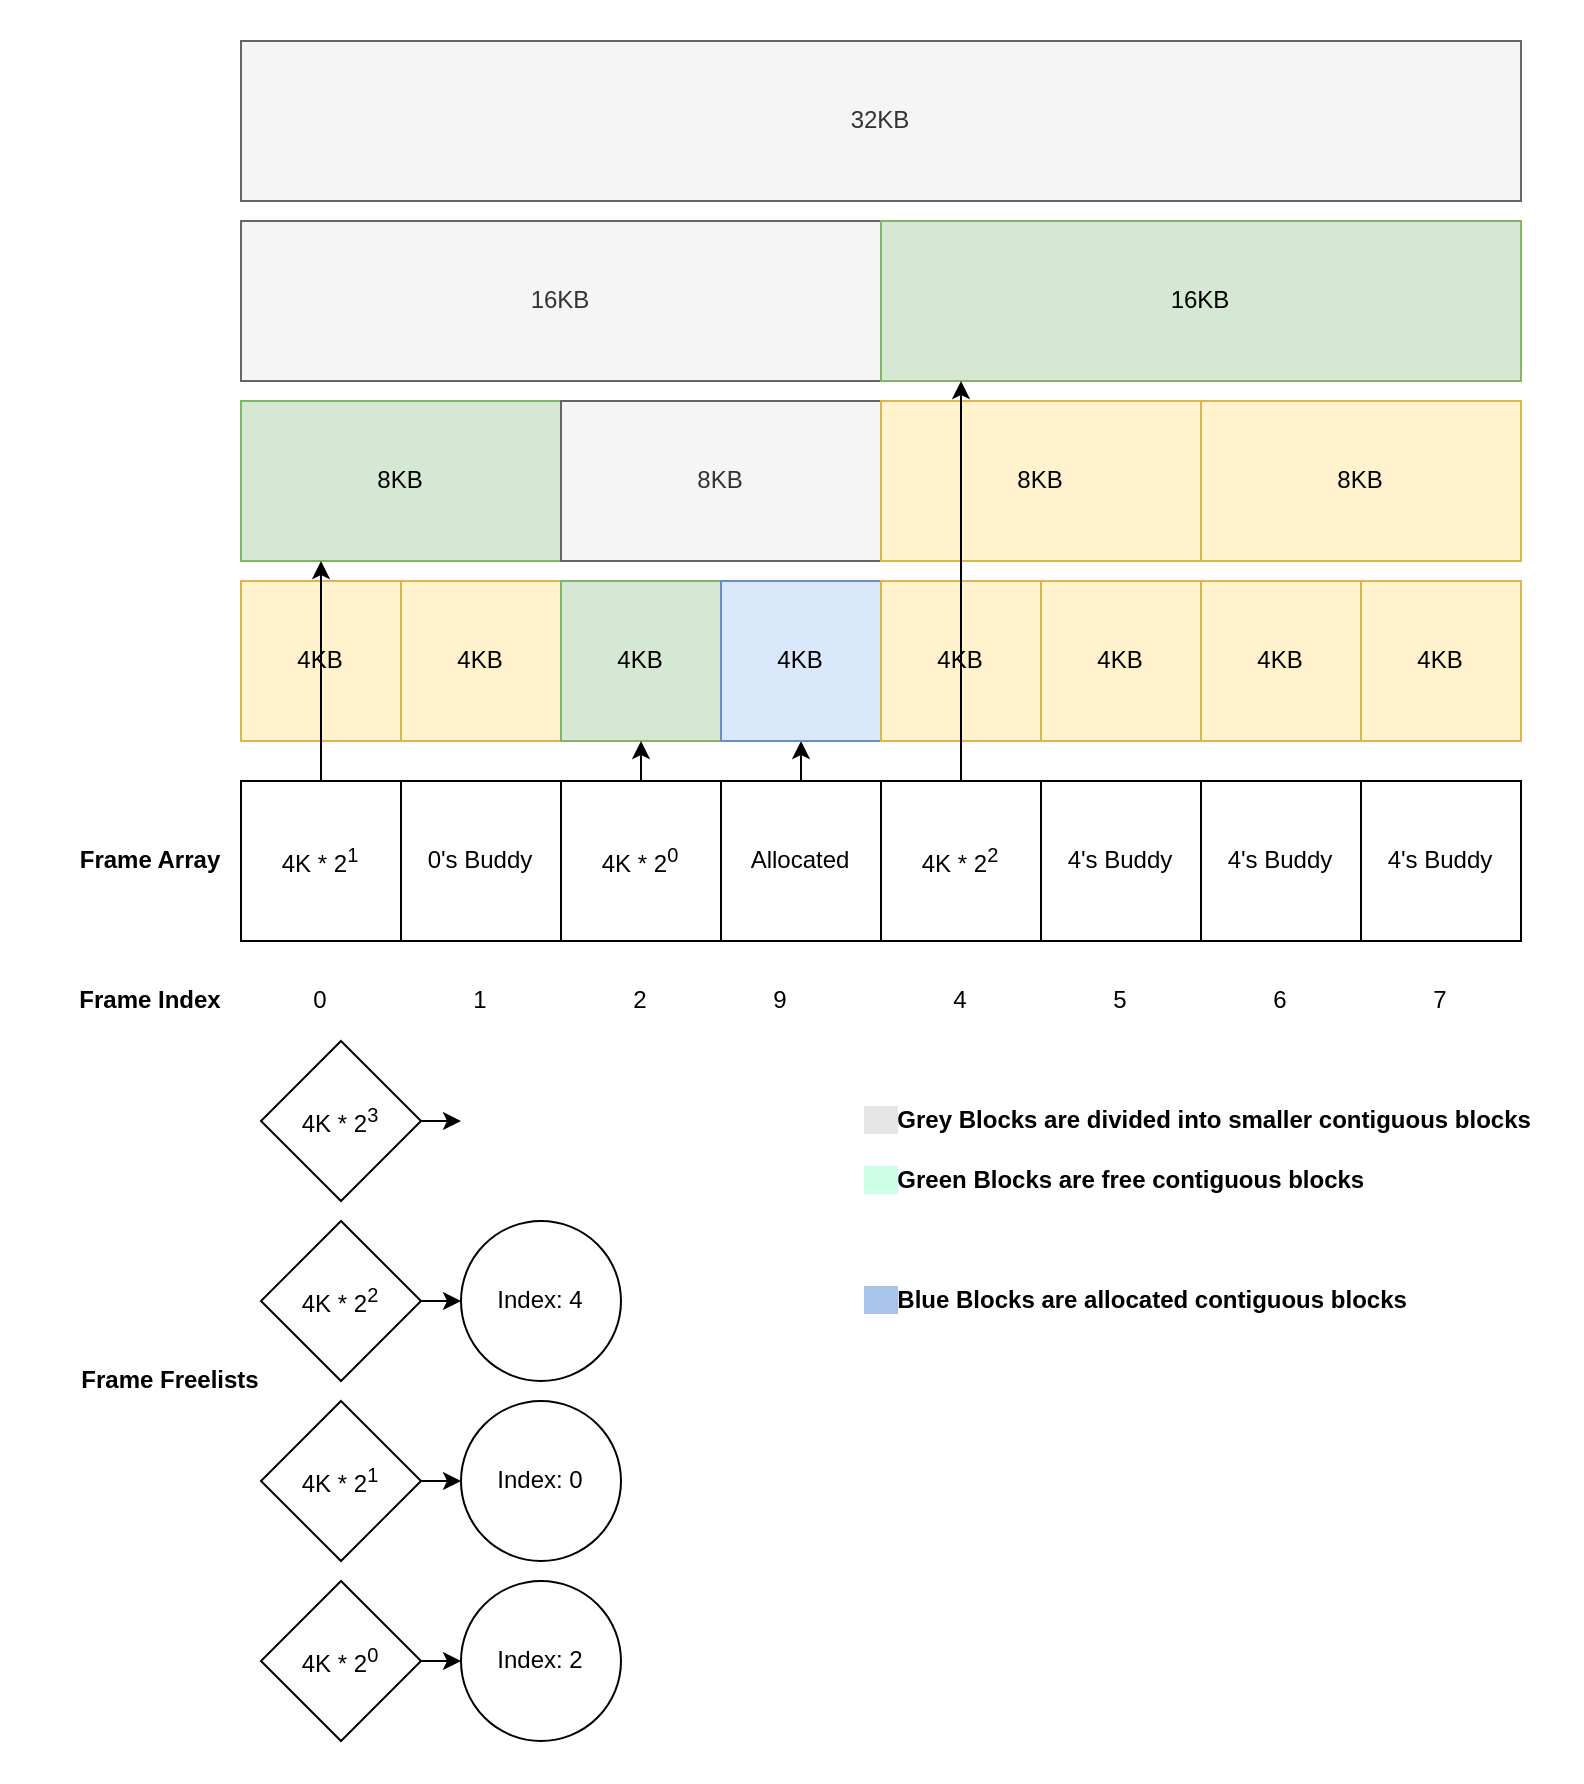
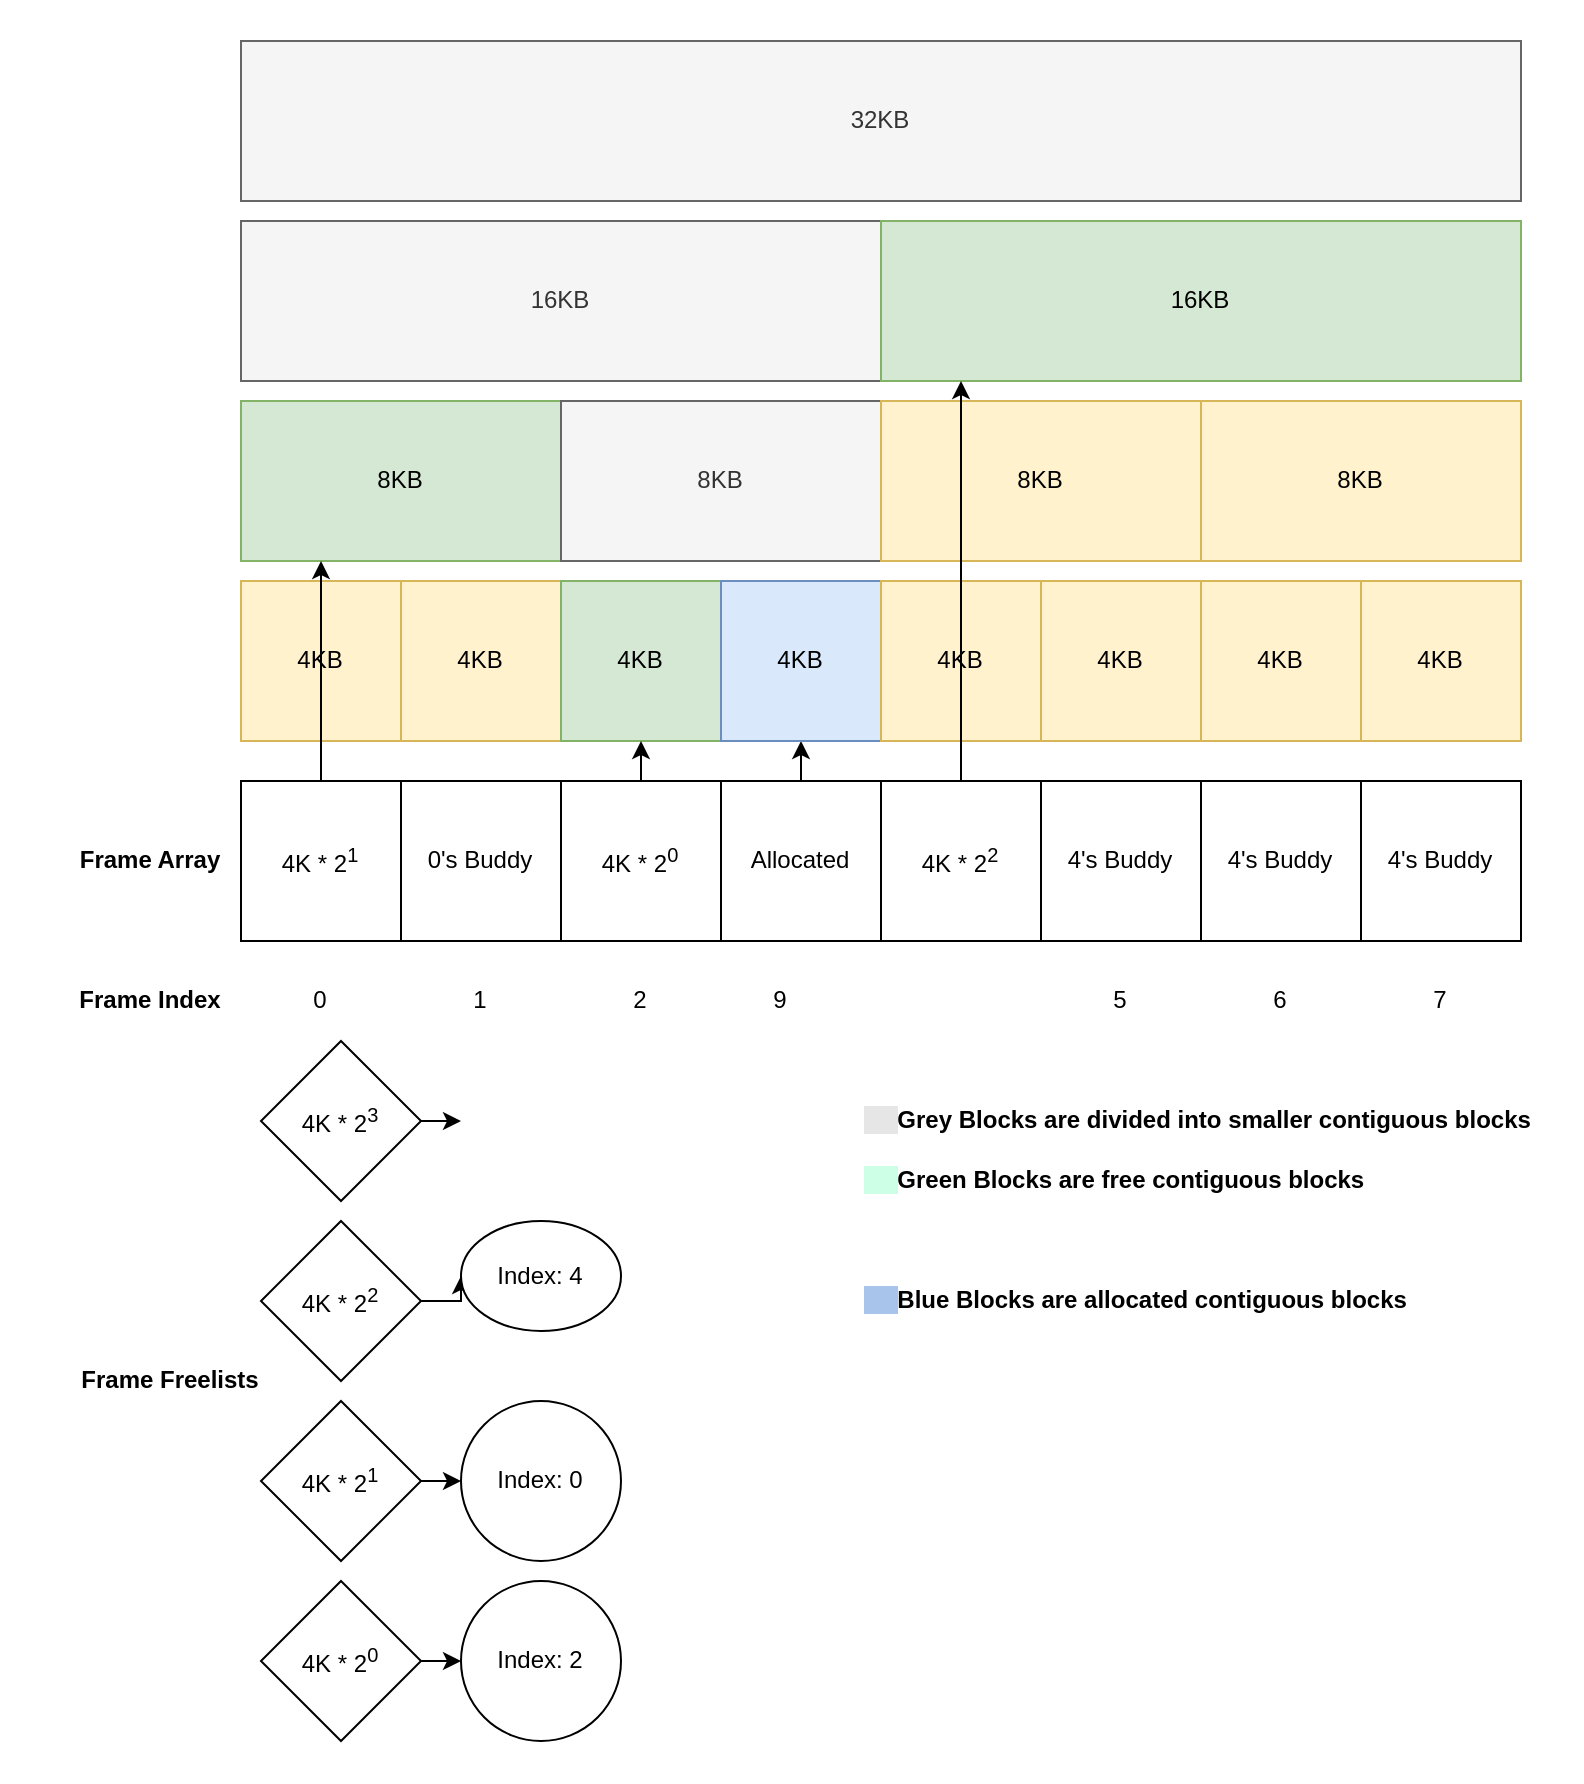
  <mxCell id="0" />
  <mxCell id="1" parent="0" />
  <mxCell id="2" value="4KB" style="whiteSpace=wrap;html=1;aspect=fixed;fillColor=#fff2cc;strokeColor=#d6b656;" parent="1" vertex="1"><mxGeometry x="120" y="290" width="80" height="80" as="geometry" /></mxCell>
  <mxCell id="3" value="4KB" style="whiteSpace=wrap;html=1;aspect=fixed;fillColor=#fff2cc;strokeColor=#d6b656;" parent="1" vertex="1"><mxGeometry x="200" y="290" width="80" height="80" as="geometry" /></mxCell>
  <mxCell id="4" value="4KB" style="whiteSpace=wrap;html=1;aspect=fixed;fillColor=#d5e8d4;strokeColor=#82b366;" parent="1" vertex="1"><mxGeometry x="280" y="290" width="80" height="80" as="geometry" /></mxCell>
  <mxCell id="5" value="8KB" style="rounded=0;whiteSpace=wrap;html=1;fillColor=#d5e8d4;strokeColor=#82b366;" parent="1" vertex="1"><mxGeometry x="120" y="200" width="160" height="80" as="geometry" /></mxCell>
  <mxCell id="6" value="8KB" style="rounded=0;whiteSpace=wrap;html=1;fillColor=#f5f5f5;strokeColor=#666666;fontColor=#333333;" parent="1" vertex="1"><mxGeometry x="280" y="200" width="160" height="80" as="geometry" /></mxCell>
  <mxCell id="7" value="8KB" style="rounded=0;whiteSpace=wrap;html=1;fillColor=#fff2cc;strokeColor=#d6b656;" parent="1" vertex="1"><mxGeometry x="440" y="200" width="160" height="80" as="geometry" /></mxCell>
  <mxCell id="8" value="8KB" style="rounded=0;whiteSpace=wrap;html=1;fillColor=#fff2cc;strokeColor=#d6b656;" parent="1" vertex="1"><mxGeometry x="600" y="200" width="160" height="80" as="geometry" /></mxCell>
  <mxCell id="9" value="16KB" style="rounded=0;whiteSpace=wrap;html=1;fillColor=#f5f5f5;strokeColor=#666666;fontColor=#333333;" parent="1" vertex="1"><mxGeometry x="120" y="110" width="320" height="80" as="geometry" /></mxCell>
  <mxCell id="10" value="16KB" style="rounded=0;whiteSpace=wrap;html=1;fillColor=#d5e8d4;strokeColor=#82b366;" parent="1" vertex="1"><mxGeometry x="440" y="110" width="320" height="80" as="geometry" /></mxCell>
  <mxCell id="11" value="32KB" style="rounded=0;whiteSpace=wrap;html=1;fillColor=#f5f5f5;strokeColor=#666666;fontColor=#333333;" parent="1" vertex="1"><mxGeometry x="120" y="20" width="640" height="80" as="geometry" /></mxCell>
  <mxCell id="12" style="edgeStyle=orthogonalEdgeStyle;rounded=0;orthogonalLoop=1;jettySize=auto;html=1;exitX=0.5;exitY=0;exitDx=0;exitDy=0;entryX=0.25;entryY=1;entryDx=0;entryDy=0;" parent="1" source="13" target="5" edge="1"><mxGeometry relative="1" as="geometry" /></mxCell>
  <mxCell id="13" value="4K * 2&lt;sup&gt;1&lt;/sup&gt;" style="whiteSpace=wrap;html=1;aspect=fixed;" parent="1" vertex="1"><mxGeometry x="120" y="390" width="80" height="80" as="geometry" /></mxCell>
  <mxCell id="14" value="0's Buddy" style="whiteSpace=wrap;html=1;aspect=fixed;" parent="1" vertex="1"><mxGeometry x="200" y="390" width="80" height="80" as="geometry" /></mxCell>
  <mxCell id="15" style="edgeStyle=orthogonalEdgeStyle;rounded=0;orthogonalLoop=1;jettySize=auto;html=1;exitX=0.5;exitY=0;exitDx=0;exitDy=0;entryX=0.5;entryY=1;entryDx=0;entryDy=0;" parent="1" source="16" target="21" edge="1"><mxGeometry relative="1" as="geometry" /></mxCell>
  <mxCell id="16" value="Allocated" style="whiteSpace=wrap;html=1;aspect=fixed;" parent="1" vertex="1"><mxGeometry x="360" y="390" width="80" height="80" as="geometry" /></mxCell>
  <mxCell id="17" value="4K * 2&lt;sup&gt;2&lt;/sup&gt;" style="whiteSpace=wrap;html=1;aspect=fixed;" parent="1" vertex="1"><mxGeometry x="440" y="390" width="80" height="80" as="geometry" /></mxCell>
  <mxCell id="18" value="4's Buddy" style="whiteSpace=wrap;html=1;aspect=fixed;" parent="1" vertex="1"><mxGeometry x="520" y="390" width="80" height="80" as="geometry" /></mxCell>
  <mxCell id="19" value="4's Buddy" style="whiteSpace=wrap;html=1;aspect=fixed;" parent="1" vertex="1"><mxGeometry x="600" y="390" width="80" height="80" as="geometry" /></mxCell>
  <mxCell id="20" value="4's Buddy" style="whiteSpace=wrap;html=1;aspect=fixed;" parent="1" vertex="1"><mxGeometry x="680" y="390" width="80" height="80" as="geometry" /></mxCell>
  <mxCell id="21" value="4KB" style="whiteSpace=wrap;html=1;aspect=fixed;fillColor=#dae8fc;strokeColor=#6c8ebf;" parent="1" vertex="1"><mxGeometry x="360" y="290" width="80" height="80" as="geometry" /></mxCell>
  <mxCell id="22" value="4KB" style="whiteSpace=wrap;html=1;aspect=fixed;fillColor=#fff2cc;strokeColor=#d6b656;" parent="1" vertex="1"><mxGeometry x="440" y="290" width="80" height="80" as="geometry" /></mxCell>
  <mxCell id="23" value="4KB" style="whiteSpace=wrap;html=1;aspect=fixed;fillColor=#fff2cc;strokeColor=#d6b656;" parent="1" vertex="1"><mxGeometry x="520" y="290" width="80" height="80" as="geometry" /></mxCell>
  <mxCell id="24" value="4KB" style="whiteSpace=wrap;html=1;aspect=fixed;fillColor=#fff2cc;strokeColor=#d6b656;" parent="1" vertex="1"><mxGeometry x="600" y="290" width="80" height="80" as="geometry" /></mxCell>
  <mxCell id="25" value="4KB" style="whiteSpace=wrap;html=1;aspect=fixed;fillColor=#fff2cc;strokeColor=#d6b656;" parent="1" vertex="1"><mxGeometry x="680" y="290" width="80" height="80" as="geometry" /></mxCell>
  <mxCell id="26" value="0" style="text;html=1;strokeColor=none;fillColor=none;align=center;verticalAlign=middle;whiteSpace=wrap;rounded=0;" parent="1" vertex="1"><mxGeometry x="140" y="490" width="40" height="20" as="geometry" /></mxCell>
  <mxCell id="27" value="1" style="text;html=1;strokeColor=none;fillColor=none;align=center;verticalAlign=middle;whiteSpace=wrap;rounded=0;" parent="1" vertex="1"><mxGeometry x="220" y="490" width="40" height="20" as="geometry" /></mxCell>
  <mxCell id="28" value="2" style="text;html=1;strokeColor=none;fillColor=none;align=center;verticalAlign=middle;whiteSpace=wrap;rounded=0;" parent="1" vertex="1"><mxGeometry x="300" y="490" width="40" height="20" as="geometry" /></mxCell>
  <mxCell id="29" value="9" style="text;html=1;strokeColor=none;fillColor=none;align=center;verticalAlign=middle;whiteSpace=wrap;rounded=0;" parent="1" vertex="1"><mxGeometry x="370" y="490" width="40" height="20" as="geometry" /></mxCell>
- <mxCell id="30" value="4" style="text;html=1;strokeColor=none;fillColor=none;align=center;verticalAlign=middle;whiteSpace=wrap;rounded=0;" parent="1" vertex="1"><mxGeometry x="460" y="490" width="40" height="20" as="geometry" /></mxCell>
  <mxCell id="31" value="5" style="text;html=1;strokeColor=none;fillColor=none;align=center;verticalAlign=middle;whiteSpace=wrap;rounded=0;" parent="1" vertex="1"><mxGeometry x="540" y="490" width="40" height="20" as="geometry" /></mxCell>
  <mxCell id="32" value="6" style="text;html=1;strokeColor=none;fillColor=none;align=center;verticalAlign=middle;whiteSpace=wrap;rounded=0;" parent="1" vertex="1"><mxGeometry x="620" y="490" width="40" height="20" as="geometry" /></mxCell>
  <mxCell id="33" value="7" style="text;html=1;strokeColor=none;fillColor=none;align=center;verticalAlign=middle;whiteSpace=wrap;rounded=0;" parent="1" vertex="1"><mxGeometry x="700" y="490" width="40" height="20" as="geometry" /></mxCell>
  <mxCell id="34" value="Frame Index" style="text;html=1;strokeColor=none;fillColor=none;align=center;verticalAlign=middle;whiteSpace=wrap;rounded=0;fontStyle=1" parent="1" vertex="1"><mxGeometry x="20" y="490" width="110" height="20" as="geometry" /></mxCell>
  <mxCell id="35" style="edgeStyle=orthogonalEdgeStyle;rounded=0;orthogonalLoop=1;jettySize=auto;html=1;exitX=0.5;exitY=0;exitDx=0;exitDy=0;" parent="1" source="36" edge="1"><mxGeometry relative="1" as="geometry"><mxPoint x="320" y="370" as="targetPoint" /></mxGeometry></mxCell>
  <mxCell id="36" value="4K * 2&lt;sup&gt;0&lt;/sup&gt;" style="whiteSpace=wrap;html=1;aspect=fixed;" parent="1" vertex="1"><mxGeometry x="280" y="390" width="80" height="80" as="geometry" /></mxCell>
  <mxCell id="37" style="edgeStyle=orthogonalEdgeStyle;rounded=0;orthogonalLoop=1;jettySize=auto;html=1;exitX=0.5;exitY=0;exitDx=0;exitDy=0;" parent="1" source="17" edge="1"><mxGeometry relative="1" as="geometry"><mxPoint x="480" y="190" as="targetPoint" /></mxGeometry></mxCell>
  <mxCell id="38" value="4K * 2&lt;sup&gt;0&lt;/sup&gt;" style="rhombus;whiteSpace=wrap;html=1;" parent="1" vertex="1"><mxGeometry x="130" y="790" width="80" height="80" as="geometry" /></mxCell>
  <mxCell id="39" value="4K * 2&lt;sup&gt;1&lt;/sup&gt;" style="rhombus;whiteSpace=wrap;html=1;" parent="1" vertex="1"><mxGeometry x="130" y="700" width="80" height="80" as="geometry" /></mxCell>
  <mxCell id="40" style="edgeStyle=orthogonalEdgeStyle;rounded=0;orthogonalLoop=1;jettySize=auto;html=1;exitX=1;exitY=0.5;exitDx=0;exitDy=0;entryX=0;entryY=0.5;entryDx=0;entryDy=0;" parent="1" source="41" target="42" edge="1"><mxGeometry relative="1" as="geometry" /></mxCell>
  <mxCell id="41" value="4K * 2&lt;sup&gt;2&lt;/sup&gt;" style="rhombus;whiteSpace=wrap;html=1;" parent="1" vertex="1"><mxGeometry x="130" y="610" width="80" height="80" as="geometry" /></mxCell>
- <mxCell id="42" value="Index: 4" style="ellipse;whiteSpace=wrap;html=1;aspect=fixed;" parent="1" vertex="1"><mxGeometry x="230" y="610" width="80" height="80" as="geometry" /></mxCell>
+ <mxCell id="42" value="Index: 4" style="ellipse;whiteSpace=wrap;html=1;aspect=fixed;" parent="1" vertex="1"><mxGeometry x="230" y="610" width="80" height="55" as="geometry" /></mxCell>
  <mxCell id="43" style="edgeStyle=orthogonalEdgeStyle;rounded=0;orthogonalLoop=1;jettySize=auto;html=1;exitX=1;exitY=0.5;exitDx=0;exitDy=0;entryX=0;entryY=0.5;entryDx=0;entryDy=0;" parent="1" target="44" edge="1"><mxGeometry relative="1" as="geometry"><mxPoint x="210" y="740" as="sourcePoint" /></mxGeometry></mxCell>
  <mxCell id="44" value="Index: 0" style="ellipse;whiteSpace=wrap;html=1;aspect=fixed;" parent="1" vertex="1"><mxGeometry x="230" y="700" width="80" height="80" as="geometry" /></mxCell>
  <mxCell id="45" style="edgeStyle=orthogonalEdgeStyle;rounded=0;orthogonalLoop=1;jettySize=auto;html=1;exitX=1;exitY=0.5;exitDx=0;exitDy=0;entryX=0;entryY=0.5;entryDx=0;entryDy=0;" parent="1" target="46" edge="1"><mxGeometry relative="1" as="geometry"><mxPoint x="210" y="830" as="sourcePoint" /></mxGeometry></mxCell>
  <mxCell id="46" value="Index: 2" style="ellipse;whiteSpace=wrap;html=1;aspect=fixed;" parent="1" vertex="1"><mxGeometry x="230" y="790" width="80" height="80" as="geometry" /></mxCell>
  <mxCell id="47" value="&lt;b&gt;&lt;font&gt;&lt;span style=&quot;background-color: rgb(230 , 230 , 230)&quot;&gt;&amp;nbsp; &amp;nbsp; &amp;nbsp;&lt;/span&gt;Grey Blocks&lt;/font&gt;&amp;nbsp;are divided into smaller contiguous blocks&lt;/b&gt;" style="text;html=1;strokeColor=none;fillColor=none;align=left;verticalAlign=middle;whiteSpace=wrap;rounded=0;" parent="1" vertex="1"><mxGeometry x="430" y="550" width="340" height="20" as="geometry" /></mxCell>
  <mxCell id="48" value="&lt;b&gt;&lt;font&gt;&lt;span style=&quot;background-color: rgb(204 , 255 , 230)&quot;&gt;&amp;nbsp; &amp;nbsp; &amp;nbsp;&lt;/span&gt;Green Blocks are free&lt;/font&gt;&amp;nbsp;contiguous blocks&lt;/b&gt;" style="text;html=1;strokeColor=none;fillColor=none;align=left;verticalAlign=middle;whiteSpace=wrap;rounded=0;" parent="1" vertex="1"><mxGeometry x="430" y="580" width="340" height="20" as="geometry" /></mxCell>
  <mxCell id="49" value="&lt;b&gt;&lt;font&gt;&lt;font color=&quot;#ffffcc&quot; style=&quot;background-color: rgb(169 , 196 , 235)&quot;&gt;&amp;nbsp; &amp;nbsp; &amp;nbsp;&lt;/font&gt;Blue Blocks are allocated&amp;nbsp;&lt;/font&gt;contiguous blocks&lt;/b&gt;" style="text;html=1;strokeColor=none;fillColor=none;align=left;verticalAlign=middle;whiteSpace=wrap;rounded=0;" parent="1" vertex="1"><mxGeometry x="430" y="640" width="340" height="20" as="geometry" /></mxCell>
  <mxCell id="50" style="edgeStyle=orthogonalEdgeStyle;rounded=0;orthogonalLoop=1;jettySize=auto;html=1;exitX=1;exitY=0.5;exitDx=0;exitDy=0;" parent="1" source="51" edge="1"><mxGeometry relative="1" as="geometry"><mxPoint x="230" y="560" as="targetPoint" /></mxGeometry></mxCell>
  <mxCell id="51" value="4K * 2&lt;sup&gt;3&lt;/sup&gt;" style="rhombus;whiteSpace=wrap;html=1;" parent="1" vertex="1"><mxGeometry x="130" y="520" width="80" height="80" as="geometry" /></mxCell>
  <mxCell id="52" value="Frame Array" style="text;html=1;strokeColor=none;fillColor=none;align=center;verticalAlign=middle;whiteSpace=wrap;rounded=0;fontStyle=1" parent="1" vertex="1"><mxGeometry x="20" y="420" width="110" height="20" as="geometry" /></mxCell>
  <mxCell id="53" value="Frame Freelists" style="text;html=1;strokeColor=none;fillColor=none;align=center;verticalAlign=middle;whiteSpace=wrap;rounded=0;fontStyle=1" parent="1" vertex="1"><mxGeometry x="30" y="670" width="110" height="40" as="geometry" /></mxCell>
